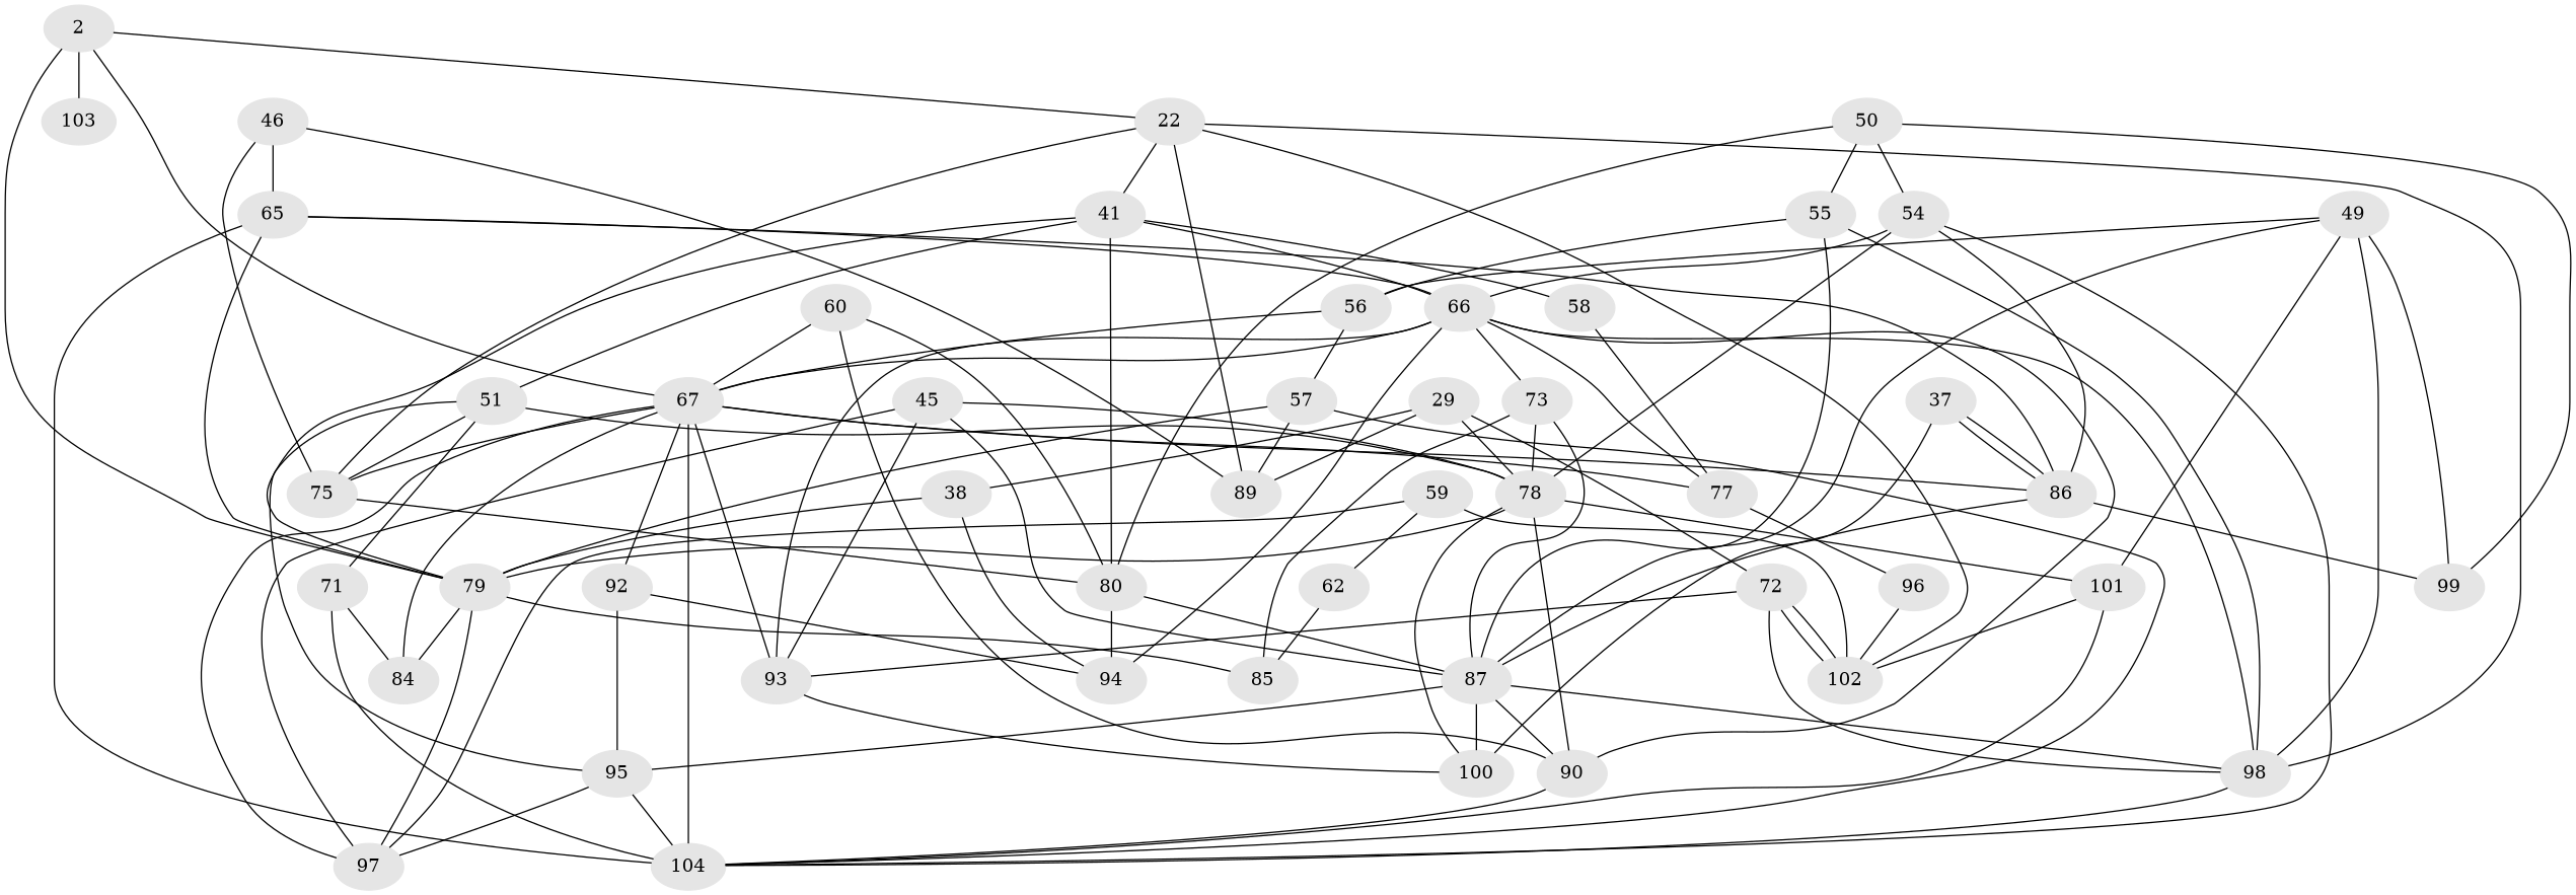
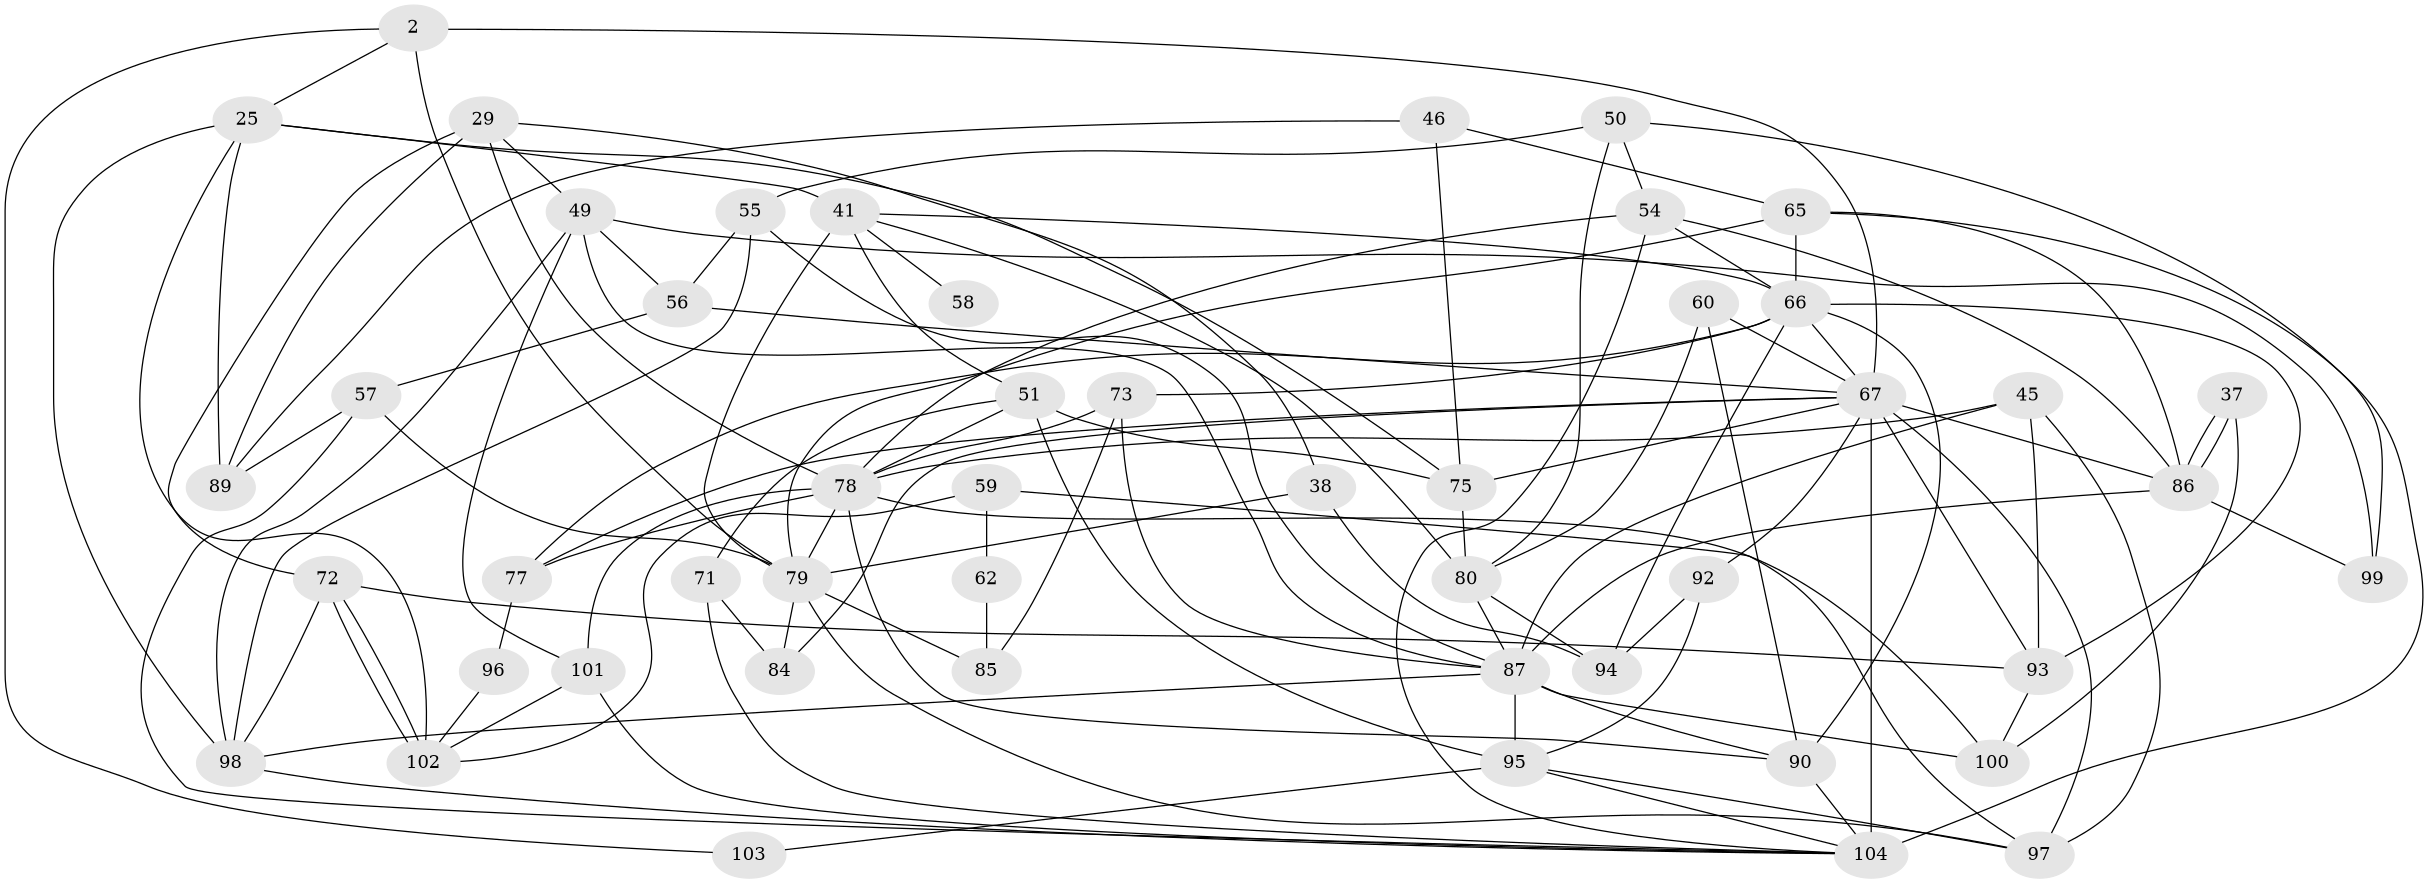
  graph {
    node [color=gray90 style=filled]
    2
-   22
+   22 [label=25]
    67 [super="+63+52"]
    79 [super="+61+68+69"]
    103
    41 [super="+24+7"]
    75
    89 [super="+35"]
    98 [super="+11+30+19"]
    102 [super="+43"]
    86 [super="+34"]
    93 [super="+39"]
    97 [super="+13+27+76"]
    104 [super="+18+83"]
    77 [super="+3"]
    84
    92
    85
    51 [super="+12"]
    58
    66 [super="+15"]
    80 [super="+23"]
    38 [super="+8"]
    94 [super="+81"]
    29
    49 [super="+17"]
    72 [super="+6"]
    78 [super="+16+31"]
    87 [super="+21+82"]
    56 [super="+36"]
    99
    101
    100 [super="+4+53"]
    90
    37
    71
    95 [super="+91"]
    73
    45
    65 [super="+1+40"]
    46
    57
    54 [super="+25"]
    50
    55
    96
    59
    62
    60
    2 -- 22
    2 -- 67
    2 -- 79 [weight=2]
    2 -- 103
    22 -- 41 [weight=2]
    22 -- 75
    22 -- 89
    22 -- 98 [weight=2]
    22 -- 102
    67 -- 75
    67 -- 86
    67 -- 93 [weight=2]
    67 -- 97 [weight=2]
    67 -- 104 [weight=5]
    67 -- 77 [weight=2]
    67 -- 84
    67 -- 92
    79 -- 97
    79 -- 84
    79 -- 85
    41 -- 79
    41 -- 51
    41 -- 58
    41 -- 66
    41 -- 80
    75 -- 80
    98 -- 104
    86 -- 87
    86 -- 99
    93 -- 100 [weight=2]
    77 -- 96
    92 -- 94
    92 -- 95
    51 -- 75
    51 -- 78
    51 -- 71
    51 -- 95
-   58 -- 77
+   78 -- 77
    66 -- 67
-   66 -- 98 [weight=2]
    66 -- 93
    66 -- 77
    66 -- 94
    66 -- 90
    66 -- 73
    80 -- 94 [weight=2]
    80 -- 87
    38 -- 79
    38 -- 94
    29 -- 89
    29 -- 38
+   29 -- 49
    29 -- 72
    29 -- 78
    49 -- 98 [weight=2]
    49 -- 87
    49 -- 56
    49 -- 99
    49 -- 101
    72 -- 98
    72 -- 102 [weight=2]
    72 -- 102
    72 -- 93
    78 -- 79 [weight=3]
    78 -- 101
    78 -- 100
    78 -- 90
    87 -- 98
    87 -- 100 [weight=4]
    87 -- 90
    87 -- 95 [weight=2]
    56 -- 67
    56 -- 57
    101 -- 102
    101 -- 104
    90 -- 104
    37 -- 86
    37 -- 86
    37 -- 100
    71 -- 104
    71 -- 84
+   95 -- 103
    95 -- 97
    95 -- 104
    73 -- 85
    73 -- 78
    73 -- 87
    45 -- 93
    45 -- 97
    45 -- 78
    45 -- 87
    65 -- 79 [weight=2]
    65 -- 86
    65 -- 104 [weight=3]
    65 -- 66 [weight=2]
    46 -- 75
    46 -- 89
    46 -- 65
    57 -- 79 [weight=2]
    57 -- 89
    57 -- 104
    54 -- 86
    54 -- 104
    54 -- 66
    54 -- 78
    50 -- 80
    50 -- 99
    50 -- 54
    50 -- 55
    55 -- 98
    55 -- 87
    55 -- 56
    96 -- 102
    59 -- 102
    59 -- 97
    59 -- 62
    62 -- 85
    60 -- 67
    60 -- 80
    60 -- 90
  }
